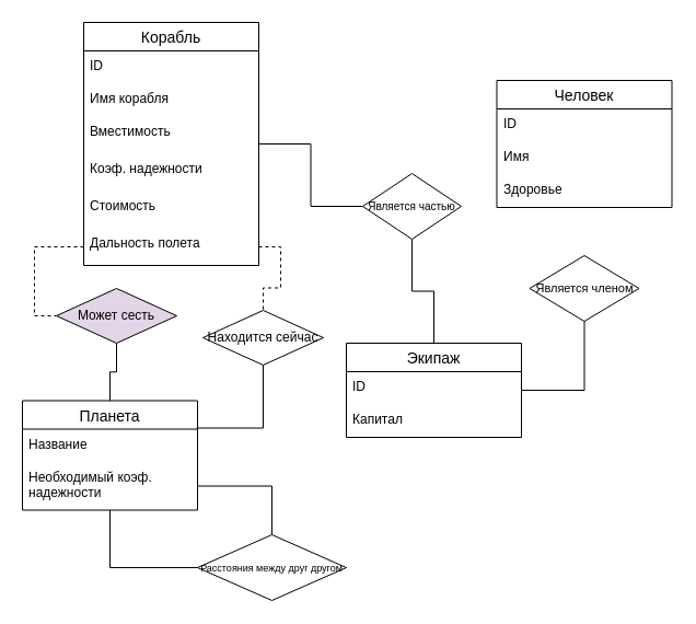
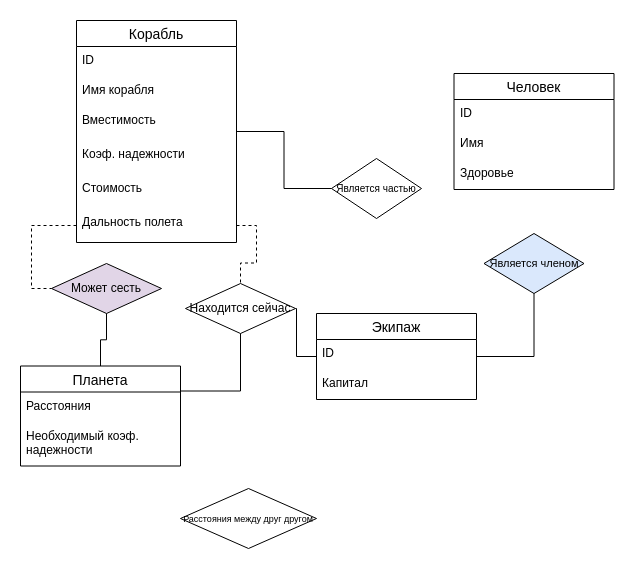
  <mxCell id="0" />
  <mxCell id="1" parent="0" />
- <mxCell id="2" value="&lt;p style=&quot;line-height: 110%; font-size: 11px;&quot;&gt;&lt;font style=&quot;font-size: 11px;&quot;&gt;Является членом&lt;br&gt;&lt;/font&gt;&lt;/p&gt;" style="rhombus;whiteSpace=wrap;html=1;" parent="1" vertex="1"><mxGeometry x="483.5" y="233" width="100" height="60" as="geometry" /></mxCell>
+ <mxCell id="2" value="&lt;p style=&quot;line-height: 110%; font-size: 11px;&quot;&gt;&lt;font style=&quot;font-size: 11px;&quot;&gt;Является членом&lt;br&gt;&lt;/font&gt;&lt;/p&gt;" style="rhombus;whiteSpace=wrap;html=1;fillColor=#dae8fc;" parent="1" vertex="1"><mxGeometry x="483.5" y="233" width="100" height="60" as="geometry" /></mxCell>
  <mxCell id="3" value="&lt;font style=&quot;font-size: 10px;&quot;&gt;Является частью&lt;br&gt;&lt;/font&gt;" style="rhombus;whiteSpace=wrap;html=1;" parent="1" vertex="1"><mxGeometry x="331" y="158" width="90" height="60" as="geometry" /></mxCell>
  <mxCell id="4" style="edgeStyle=orthogonalEdgeStyle;rounded=0;orthogonalLoop=1;jettySize=auto;html=1;entryX=0.161;entryY=-0.013;entryDx=0;entryDy=0;entryPerimeter=0;" parent="1" edge="1"><mxGeometry relative="1" as="geometry"><mxPoint x="455.32" y="142.22" as="targetPoint" /></mxGeometry></mxCell>
  <mxCell id="5" style="edgeStyle=orthogonalEdgeStyle;rounded=0;orthogonalLoop=1;jettySize=auto;html=1;entryX=0.5;entryY=0;entryDx=0;entryDy=0;" parent="1" edge="1"><mxGeometry relative="1" as="geometry"><mxPoint x="496" y="143" as="targetPoint" /></mxGeometry></mxCell>
  <mxCell id="6" style="edgeStyle=orthogonalEdgeStyle;rounded=0;orthogonalLoop=1;jettySize=auto;html=1;entryX=0.75;entryY=0;entryDx=0;entryDy=0;" parent="1" edge="1"><mxGeometry relative="1" as="geometry"><mxPoint x="526" y="143" as="targetPoint" /></mxGeometry></mxCell>
  <mxCell id="7" style="edgeStyle=orthogonalEdgeStyle;rounded=0;orthogonalLoop=1;jettySize=auto;html=1;entryX=0.25;entryY=1;entryDx=0;entryDy=0;" parent="1" edge="1"><mxGeometry relative="1" as="geometry"><mxPoint x="396" y="393" as="sourcePoint" /></mxGeometry></mxCell>
  <mxCell id="8" style="edgeStyle=orthogonalEdgeStyle;rounded=0;orthogonalLoop=1;jettySize=auto;html=1;entryX=0.25;entryY=0;entryDx=0;entryDy=0;" parent="1" edge="1"><mxGeometry relative="1" as="geometry"><mxPoint x="156" y="163" as="targetPoint" /></mxGeometry></mxCell>
  <mxCell id="9" style="edgeStyle=orthogonalEdgeStyle;rounded=0;orthogonalLoop=1;jettySize=auto;html=1;" parent="1" edge="1"><mxGeometry relative="1" as="geometry"><mxPoint x="186" y="163" as="targetPoint" /></mxGeometry></mxCell>
  <mxCell id="10" style="edgeStyle=orthogonalEdgeStyle;rounded=0;orthogonalLoop=1;jettySize=auto;html=1;entryX=0;entryY=0.5;entryDx=0;entryDy=0;" parent="1" edge="1"><mxGeometry relative="1" as="geometry"><mxPoint x="126" y="193" as="targetPoint" /></mxGeometry></mxCell>
  <mxCell id="11" style="edgeStyle=orthogonalEdgeStyle;rounded=0;orthogonalLoop=1;jettySize=auto;html=1;entryX=0.75;entryY=0;entryDx=0;entryDy=0;" parent="1" edge="1"><mxGeometry relative="1" as="geometry"><mxPoint x="216" y="163" as="targetPoint" /></mxGeometry></mxCell>
  <mxCell id="12" style="edgeStyle=orthogonalEdgeStyle;rounded=0;orthogonalLoop=1;jettySize=auto;html=1;entryX=0.5;entryY=1;entryDx=0;entryDy=0;" parent="1" edge="1"><mxGeometry relative="1" as="geometry"><mxPoint x="496" y="403" as="sourcePoint" /></mxGeometry></mxCell>
  <mxCell id="13" style="edgeStyle=orthogonalEdgeStyle;rounded=0;orthogonalLoop=1;jettySize=auto;html=1;entryX=0;entryY=0.75;entryDx=0;entryDy=0;" parent="1" edge="1"><mxGeometry relative="1" as="geometry"><mxPoint x="126" y="208" as="targetPoint" /></mxGeometry></mxCell>
  <mxCell id="14" value="Может сесть" style="rhombus;whiteSpace=wrap;html=1;fillColor=#e1d5e7;" parent="1" vertex="1"><mxGeometry x="51" y="263" width="110" height="50" as="geometry" /></mxCell>
  <mxCell id="15" style="edgeStyle=orthogonalEdgeStyle;rounded=0;orthogonalLoop=1;jettySize=auto;html=1;entryX=1;entryY=0.25;entryDx=0;entryDy=0;" parent="1" edge="1"><mxGeometry relative="1" as="geometry"><mxPoint x="246" y="178" as="targetPoint" /></mxGeometry></mxCell>
- <mxCell id="16" style="edgeStyle=orthogonalEdgeStyle;rounded=0;orthogonalLoop=1;jettySize=auto;html=1;entryX=1;entryY=0.5;entryDx=0;entryDy=0;endArrow=none;endFill=0;" edge="1" parent="1" source="17" target="43"><mxGeometry relative="1" as="geometry" /></mxCell>
  <mxCell id="17" value="&lt;p style=&quot;line-height: 50%;&quot;&gt;&lt;font style=&quot;font-size: 9px;&quot;&gt;Расстояния между друг другом&lt;/font&gt;&lt;/p&gt;" style="rhombus;whiteSpace=wrap;html=1;" parent="1" vertex="1"><mxGeometry x="180" y="488" width="136" height="60" as="geometry" /></mxCell>
  <mxCell id="18" value="Находится сейчас" style="rhombus;whiteSpace=wrap;html=1;" parent="1" vertex="1"><mxGeometry x="185" y="283" width="110" height="50" as="geometry" /></mxCell>
  <mxCell id="19" value="Человек" style="swimlane;fontStyle=0;childLayout=stackLayout;horizontal=1;startSize=26;horizontalStack=0;resizeParent=1;resizeParentMax=0;resizeLast=0;collapsible=1;marginBottom=0;align=center;fontSize=14;" vertex="1" parent="1"><mxGeometry x="453.5" y="73" width="160" height="116" as="geometry" /></mxCell>
  <mxCell id="20" value="ID" style="text;strokeColor=none;fillColor=none;spacingLeft=4;spacingRight=4;overflow=hidden;rotatable=0;points=[[0,0.5],[1,0.5]];portConstraint=eastwest;fontSize=12;whiteSpace=wrap;html=1;" vertex="1" parent="19"><mxGeometry y="26" width="160" height="30" as="geometry" /></mxCell>
  <mxCell id="21" value="Имя" style="text;strokeColor=none;fillColor=none;spacingLeft=4;spacingRight=4;overflow=hidden;rotatable=0;points=[[0,0.5],[1,0.5]];portConstraint=eastwest;fontSize=12;whiteSpace=wrap;html=1;" vertex="1" parent="19"><mxGeometry y="56" width="160" height="30" as="geometry" /></mxCell>
  <mxCell id="22" value="Здоровье" style="text;strokeColor=none;fillColor=none;spacingLeft=4;spacingRight=4;overflow=hidden;rotatable=0;points=[[0,0.5],[1,0.5]];portConstraint=eastwest;fontSize=12;whiteSpace=wrap;html=1;" vertex="1" parent="19"><mxGeometry y="86" width="160" height="30" as="geometry" /></mxCell>
  <mxCell id="23" style="edgeStyle=orthogonalEdgeStyle;rounded=0;orthogonalLoop=1;jettySize=auto;html=1;entryX=0.5;entryY=1;entryDx=0;entryDy=0;endArrow=none;endFill=0;" edge="1" parent="1" source="25" target="2"><mxGeometry relative="1" as="geometry" /></mxCell>
- <mxCell id="24" style="edgeStyle=orthogonalEdgeStyle;rounded=0;orthogonalLoop=1;jettySize=auto;html=1;entryX=0.5;entryY=1;entryDx=0;entryDy=0;endArrow=none;endFill=0;" edge="1" parent="1" source="25" target="3"><mxGeometry relative="1" as="geometry" /></mxCell>
+ <mxCell id="24" style="edgeStyle=orthogonalEdgeStyle;rounded=0;orthogonalLoop=1;jettySize=auto;html=1;endArrow=none;endFill=0;" edge="1" parent="1" source="25" target="18"><mxGeometry relative="1" as="geometry" /></mxCell>
  <mxCell id="25" value="Экипаж" style="swimlane;fontStyle=0;childLayout=stackLayout;horizontal=1;startSize=26;horizontalStack=0;resizeParent=1;resizeParentMax=0;resizeLast=0;collapsible=1;marginBottom=0;align=center;fontSize=14;" vertex="1" parent="1"><mxGeometry x="316" y="313" width="160" height="86" as="geometry" /></mxCell>
  <mxCell id="26" value="ID" style="text;strokeColor=none;fillColor=none;spacingLeft=4;spacingRight=4;overflow=hidden;rotatable=0;points=[[0,0.5],[1,0.5]];portConstraint=eastwest;fontSize=12;whiteSpace=wrap;html=1;" vertex="1" parent="25"><mxGeometry y="26" width="160" height="30" as="geometry" /></mxCell>
  <mxCell id="27" value="Капитал" style="text;strokeColor=none;fillColor=none;spacingLeft=4;spacingRight=4;overflow=hidden;rotatable=0;points=[[0,0.5],[1,0.5]];portConstraint=eastwest;fontSize=12;whiteSpace=wrap;html=1;" vertex="1" parent="25"><mxGeometry y="56" width="160" height="30" as="geometry" /></mxCell>
  <mxCell id="28" style="edgeStyle=orthogonalEdgeStyle;rounded=0;orthogonalLoop=1;jettySize=auto;html=1;endArrow=none;endFill=0;" edge="1" parent="1" source="29" target="3"><mxGeometry relative="1" as="geometry" /></mxCell>
  <mxCell id="29" value="Корабль" style="swimlane;fontStyle=0;childLayout=stackLayout;horizontal=1;startSize=26;horizontalStack=0;resizeParent=1;resizeParentMax=0;resizeLast=0;collapsible=1;marginBottom=0;align=center;fontSize=14;" vertex="1" parent="1"><mxGeometry x="76" y="20" width="160" height="222" as="geometry" /></mxCell>
  <mxCell id="30" value="ID" style="text;strokeColor=none;fillColor=none;spacingLeft=4;spacingRight=4;overflow=hidden;rotatable=0;points=[[0,0.5],[1,0.5]];portConstraint=eastwest;fontSize=12;whiteSpace=wrap;html=1;" vertex="1" parent="29"><mxGeometry y="26" width="160" height="30" as="geometry" /></mxCell>
  <mxCell id="31" value="Имя корабля" style="text;strokeColor=none;fillColor=none;spacingLeft=4;spacingRight=4;overflow=hidden;rotatable=0;points=[[0,0.5],[1,0.5]];portConstraint=eastwest;fontSize=12;whiteSpace=wrap;html=1;" vertex="1" parent="29"><mxGeometry y="56" width="160" height="30" as="geometry" /></mxCell>
  <mxCell id="32" value="Вместимость" style="text;strokeColor=none;fillColor=none;spacingLeft=4;spacingRight=4;overflow=hidden;rotatable=0;points=[[0,0.5],[1,0.5]];portConstraint=eastwest;fontSize=12;whiteSpace=wrap;html=1;" vertex="1" parent="29"><mxGeometry y="86" width="160" height="34" as="geometry" /></mxCell>
  <mxCell id="33" value="Коэф. надежности" style="text;strokeColor=none;fillColor=none;spacingLeft=4;spacingRight=4;overflow=hidden;rotatable=0;points=[[0,0.5],[1,0.5]];portConstraint=eastwest;fontSize=12;whiteSpace=wrap;html=1;" vertex="1" parent="29"><mxGeometry y="120" width="160" height="34" as="geometry" /></mxCell>
  <mxCell id="34" value="Стоимость" style="text;strokeColor=none;fillColor=none;spacingLeft=4;spacingRight=4;overflow=hidden;rotatable=0;points=[[0,0.5],[1,0.5]];portConstraint=eastwest;fontSize=12;whiteSpace=wrap;html=1;" vertex="1" parent="29"><mxGeometry y="154" width="160" height="34" as="geometry" /></mxCell>
  <mxCell id="35" value="Дальность полета" style="text;strokeColor=none;fillColor=none;spacingLeft=4;spacingRight=4;overflow=hidden;rotatable=0;points=[[0,0.5],[1,0.5]];portConstraint=eastwest;fontSize=12;whiteSpace=wrap;html=1;" vertex="1" parent="29"><mxGeometry y="188" width="160" height="34" as="geometry" /></mxCell>
  <mxCell id="36" style="edgeStyle=orthogonalEdgeStyle;rounded=0;orthogonalLoop=1;jettySize=auto;html=1;exitX=0;exitY=0.5;exitDx=0;exitDy=0;entryX=0;entryY=0.5;entryDx=0;entryDy=0;endArrow=none;endFill=0;dashed=1;" edge="1" parent="1" source="35" target="14"><mxGeometry relative="1" as="geometry" /></mxCell>
  <mxCell id="37" style="edgeStyle=orthogonalEdgeStyle;rounded=0;orthogonalLoop=1;jettySize=auto;html=1;entryX=0.5;entryY=0;entryDx=0;entryDy=0;endArrow=none;endFill=0;dashed=1;" edge="1" parent="1" source="35" target="18"><mxGeometry relative="1" as="geometry" /></mxCell>
  <mxCell id="38" style="edgeStyle=orthogonalEdgeStyle;rounded=0;orthogonalLoop=1;jettySize=auto;html=1;entryX=0.5;entryY=1;entryDx=0;entryDy=0;endArrow=none;endFill=0;" edge="1" parent="1" source="41" target="14"><mxGeometry relative="1" as="geometry" /></mxCell>
  <mxCell id="39" style="edgeStyle=orthogonalEdgeStyle;rounded=0;orthogonalLoop=1;jettySize=auto;html=1;exitX=1;exitY=0.25;exitDx=0;exitDy=0;entryX=0.5;entryY=1;entryDx=0;entryDy=0;endArrow=none;endFill=0;" edge="1" parent="1" source="41" target="18"><mxGeometry relative="1" as="geometry" /></mxCell>
- <mxCell id="40" style="edgeStyle=orthogonalEdgeStyle;rounded=0;orthogonalLoop=1;jettySize=auto;html=1;entryX=0;entryY=0.5;entryDx=0;entryDy=0;endArrow=none;endFill=0;" edge="1" parent="1" source="41" target="17"><mxGeometry relative="1" as="geometry" /></mxCell>
  <mxCell id="41" value="Планета" style="swimlane;fontStyle=0;childLayout=stackLayout;horizontal=1;startSize=26;horizontalStack=0;resizeParent=1;resizeParentMax=0;resizeLast=0;collapsible=1;marginBottom=0;align=center;fontSize=14;" vertex="1" parent="1"><mxGeometry x="20" y="365.5" width="160" height="100" as="geometry" /></mxCell>
- <mxCell id="42" value="Название" style="text;strokeColor=none;fillColor=none;spacingLeft=4;spacingRight=4;overflow=hidden;rotatable=0;points=[[0,0.5],[1,0.5]];portConstraint=eastwest;fontSize=12;whiteSpace=wrap;html=1;" vertex="1" parent="41"><mxGeometry y="26" width="160" height="30" as="geometry" /></mxCell>
+ <mxCell id="42" value="Расстояния" style="text;strokeColor=none;fillColor=none;spacingLeft=4;spacingRight=4;overflow=hidden;rotatable=0;points=[[0,0.5],[1,0.5]];portConstraint=eastwest;fontSize=12;whiteSpace=wrap;html=1;" vertex="1" parent="41"><mxGeometry y="26" width="160" height="30" as="geometry" /></mxCell>
  <mxCell id="43" value="Необходимый коэф. надежности" style="text;strokeColor=none;fillColor=none;spacingLeft=4;spacingRight=4;overflow=hidden;rotatable=0;points=[[0,0.5],[1,0.5]];portConstraint=eastwest;fontSize=12;whiteSpace=wrap;html=1;" vertex="1" parent="41"><mxGeometry y="56" width="160" height="44" as="geometry" /></mxCell>
